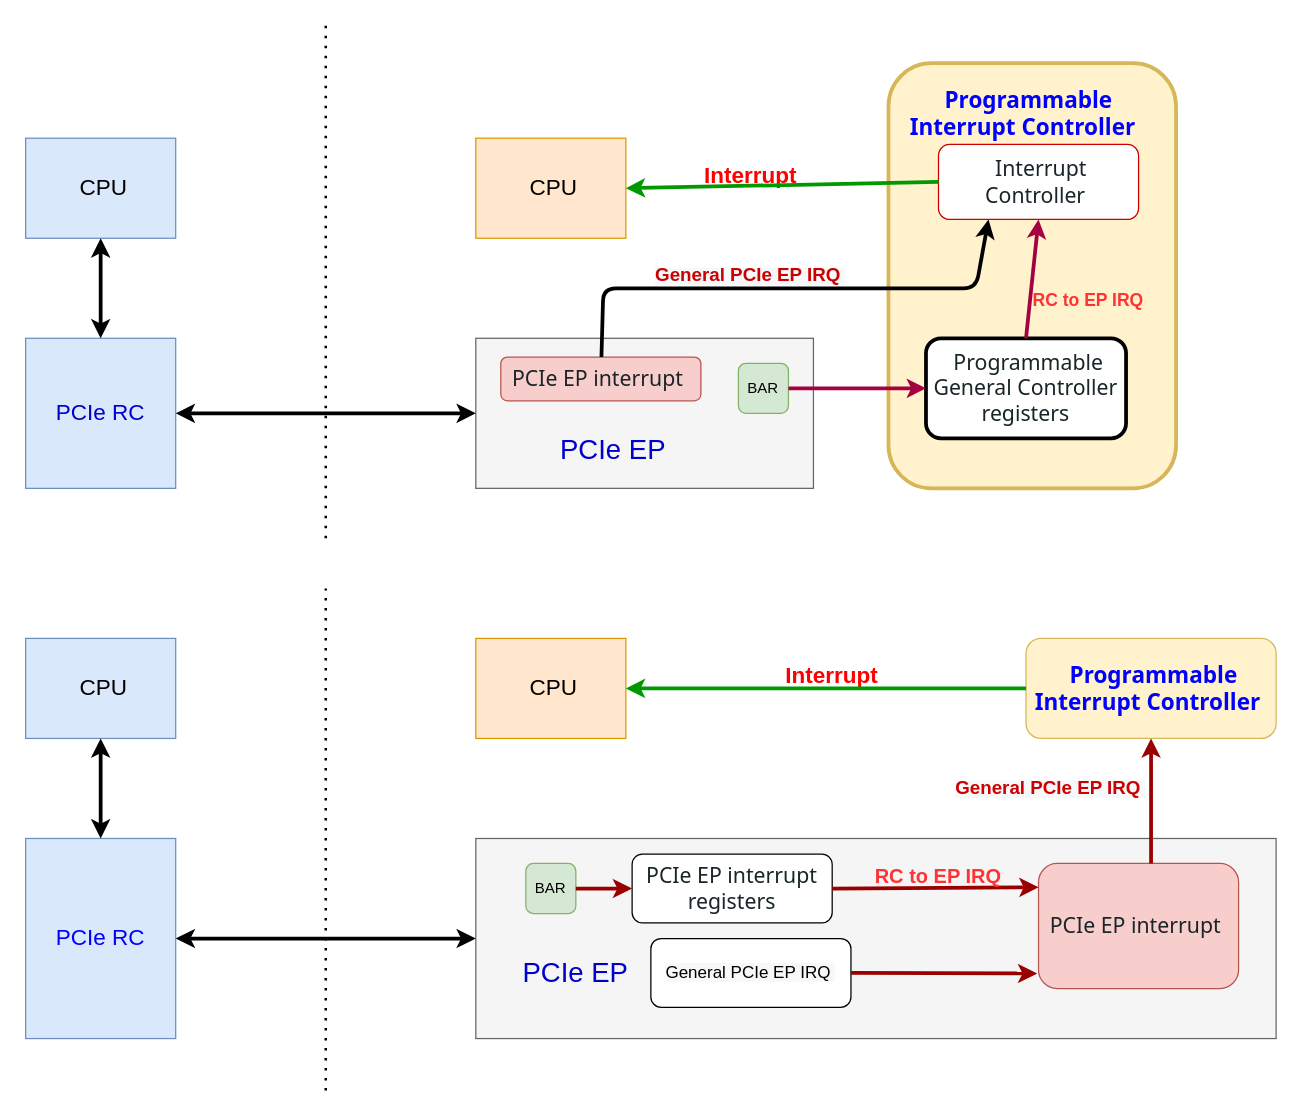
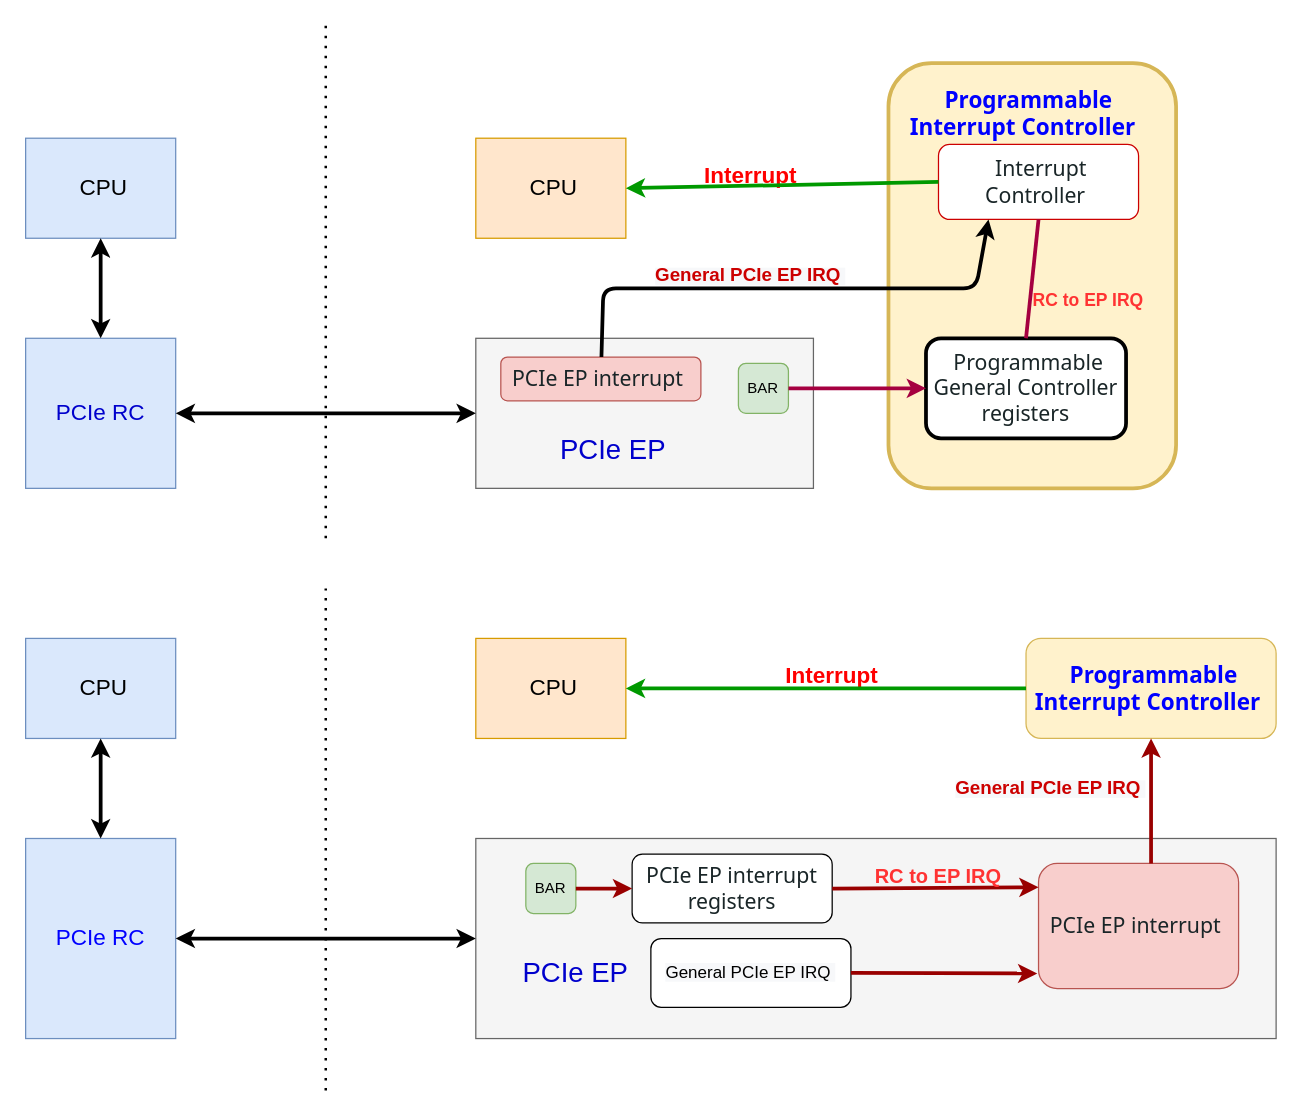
  <mxCell id="0" />
  <mxCell id="1" parent="0" />
  <mxCell id="2" value="" style="group" vertex="1" connectable="0" parent="1"><mxGeometry x="20" y="470" width="1000" height="401.6" as="geometry" /></mxCell>
  <mxCell id="3" value="&lt;font style=&quot;font-size: 18px&quot;&gt;&amp;nbsp;CPU&lt;/font&gt;" style="rounded=0;whiteSpace=wrap;html=1;fillColor=#dae8fc;strokeColor=#6c8ebf;" vertex="1" parent="2"><mxGeometry y="40" width="120" height="80" as="geometry" /></mxCell>
  <mxCell id="4" value="&lt;font style=&quot;font-size: 18px&quot; color=&quot;#0000ff&quot;&gt;PCIe RC&lt;/font&gt;" style="rounded=0;whiteSpace=wrap;html=1;fillColor=#dae8fc;strokeColor=#6c8ebf;" vertex="1" parent="2"><mxGeometry y="200" width="120" height="160" as="geometry" /></mxCell>
  <mxCell id="5" value="&lt;font style=&quot;font-size: 18px&quot;&gt;&amp;nbsp;CPU&lt;/font&gt;" style="rounded=0;whiteSpace=wrap;html=1;fillColor=#ffe6cc;strokeColor=#d79b00;" vertex="1" parent="2"><mxGeometry x="360" y="40" width="120" height="80" as="geometry" /></mxCell>
  <mxCell id="6" value="" style="rounded=0;whiteSpace=wrap;html=1;fillColor=#f5f5f5;strokeColor=#666666;fontColor=#333333;" vertex="1" parent="2"><mxGeometry x="360" y="200" width="640" height="160" as="geometry" /></mxCell>
  <mxCell id="7" value="" style="endArrow=classic;startArrow=classic;html=1;entryX=0.5;entryY=1;entryDx=0;entryDy=0;exitX=0.5;exitY=0;exitDx=0;exitDy=0;strokeWidth=3;" edge="1" parent="2" source="4" target="3"><mxGeometry width="50" height="50" relative="1" as="geometry"><mxPoint x="30" y="190" as="sourcePoint" /><mxPoint x="80" y="140" as="targetPoint" /></mxGeometry></mxCell>
  <mxCell id="8" value="" style="endArrow=none;dashed=1;html=1;dashPattern=1 3;strokeWidth=2;" edge="1" parent="2"><mxGeometry width="50" height="50" relative="1" as="geometry"><mxPoint x="240" y="401.6" as="sourcePoint" /><mxPoint x="240" as="targetPoint" /></mxGeometry></mxCell>
  <mxCell id="9" value="" style="endArrow=classic;startArrow=classic;html=1;exitX=1;exitY=0.5;exitDx=0;exitDy=0;entryX=0;entryY=0.5;entryDx=0;entryDy=0;strokeWidth=3;" edge="1" parent="2" source="4" target="6"><mxGeometry width="50" height="50" relative="1" as="geometry"><mxPoint x="170" y="280" as="sourcePoint" /><mxPoint x="220" y="230" as="targetPoint" /></mxGeometry></mxCell>
  <mxCell id="10" value="BAR" style="rounded=1;whiteSpace=wrap;html=1;fillColor=#d5e8d4;strokeColor=#82b366;" vertex="1" parent="2"><mxGeometry x="400" y="220" width="40" height="40" as="geometry" /></mxCell>
  <mxCell id="11" value="&lt;span style=&quot;font-family: &amp;#34;segoe ui&amp;#34; , &amp;#34;segoe wp&amp;#34; , &amp;#34;arial&amp;#34; , sans-serif&quot;&gt;&lt;font color=&quot;#0000ff&quot; size=&quot;1&quot;&gt;&lt;b style=&quot;font-size: 18px&quot;&gt;&amp;nbsp;Programmable Interrupt Controller&amp;nbsp;&lt;/b&gt;&lt;/font&gt;&lt;/span&gt;" style="rounded=1;whiteSpace=wrap;html=1;fillColor=#fff2cc;strokeColor=#d6b656;" vertex="1" parent="2"><mxGeometry x="800" y="40" width="200" height="80" as="geometry" /></mxCell>
  <mxCell id="12" value="&lt;font style=&quot;font-size: 18px&quot; color=&quot;#ff0000&quot;&gt;&lt;b&gt;Interrupt&lt;/b&gt;&lt;/font&gt;" style="text;html=1;strokeColor=none;fillColor=none;align=center;verticalAlign=middle;whiteSpace=wrap;rounded=0;" vertex="1" parent="2"><mxGeometry x="605" y="60" width="80" height="20" as="geometry" /></mxCell>
  <mxCell id="13" value="&lt;span style=&quot;color: rgb(25 , 37 , 39) ; font-family: &amp;#34;segoe ui&amp;#34; , &amp;#34;segoe wp&amp;#34; , &amp;#34;arial&amp;#34; , sans-serif ; font-size: 17px&quot;&gt;PCIe EP interrupt registers&lt;/span&gt;" style="rounded=1;whiteSpace=wrap;html=1;" vertex="1" parent="2"><mxGeometry x="485" y="212.5" width="160" height="55" as="geometry" /></mxCell>
  <mxCell id="14" value="" style="endArrow=classic;html=1;exitX=1;exitY=0.5;exitDx=0;exitDy=0;entryX=0;entryY=0.5;entryDx=0;entryDy=0;strokeWidth=3;strokeColor=#990000;" edge="1" parent="2" source="10" target="13"><mxGeometry width="50" height="50" relative="1" as="geometry"><mxPoint x="590" y="400" as="sourcePoint" /><mxPoint x="640" y="350" as="targetPoint" /></mxGeometry></mxCell>
  <mxCell id="15" value="" style="endArrow=classic;html=1;exitX=0;exitY=0.5;exitDx=0;exitDy=0;entryX=1;entryY=0.5;entryDx=0;entryDy=0;strokeWidth=3;strokeColor=#009900;" edge="1" parent="2" source="11" target="5"><mxGeometry width="50" height="50" relative="1" as="geometry"><mxPoint x="490" y="190" as="sourcePoint" /><mxPoint x="540" y="140" as="targetPoint" /></mxGeometry></mxCell>
  <mxCell id="16" value="&lt;span style=&quot;color: rgb(25 , 37 , 39) ; font-family: &amp;#34;segoe ui&amp;#34; , &amp;#34;segoe wp&amp;#34; , &amp;#34;arial&amp;#34; , sans-serif ; font-size: 17px&quot;&gt;PCIe EP interrupt&amp;nbsp;&lt;/span&gt;" style="rounded=1;whiteSpace=wrap;html=1;fillColor=#f8cecc;strokeColor=#b85450;" vertex="1" parent="2"><mxGeometry x="810" y="220" width="160" height="100" as="geometry" /></mxCell>
  <mxCell id="17" value="&lt;span style=&quot;font-size: 13.6px ; background-color: rgb(247 , 248 , 250)&quot;&gt;General PCIe EP IRQ&amp;nbsp;&lt;/span&gt;" style="rounded=1;whiteSpace=wrap;html=1;" vertex="1" parent="2"><mxGeometry x="500" y="280" width="160" height="55" as="geometry" /></mxCell>
  <mxCell id="18" value="" style="endArrow=classic;html=1;strokeWidth=3;exitX=1;exitY=0.5;exitDx=0;exitDy=0;strokeColor=#990000;entryX=0;entryY=0.19;entryDx=0;entryDy=0;entryPerimeter=0;" edge="1" parent="2" source="13" target="16"><mxGeometry width="50" height="50" relative="1" as="geometry"><mxPoint x="720" y="190" as="sourcePoint" /><mxPoint x="800" y="239" as="targetPoint" /></mxGeometry></mxCell>
  <mxCell id="19" value="&lt;font color=&quot;#ff3333&quot; size=&quot;1&quot;&gt;&lt;b style=&quot;font-size: 16px&quot;&gt;RC to EP IRQ&lt;/b&gt;&lt;/font&gt;" style="text;html=1;strokeColor=none;fillColor=none;align=center;verticalAlign=middle;whiteSpace=wrap;rounded=0;" vertex="1" parent="2"><mxGeometry x="670" y="220" width="120" height="20" as="geometry" /></mxCell>
  <mxCell id="20" value="" style="endArrow=classic;html=1;strokeColor=#990000;strokeWidth=3;exitX=1;exitY=0.5;exitDx=0;exitDy=0;" edge="1" parent="2" source="17"><mxGeometry width="50" height="50" relative="1" as="geometry"><mxPoint x="620" y="450" as="sourcePoint" /><mxPoint x="809" y="308" as="targetPoint" /></mxGeometry></mxCell>
  <mxCell id="21" value="" style="endArrow=classic;html=1;strokeColor=#990000;strokeWidth=3;entryX=0.5;entryY=1;entryDx=0;entryDy=0;" edge="1" parent="2" target="11"><mxGeometry width="50" height="50" relative="1" as="geometry"><mxPoint x="900" y="220" as="sourcePoint" /><mxPoint x="790" y="140" as="targetPoint" /></mxGeometry></mxCell>
  <mxCell id="22" value="&lt;font style=&quot;font-size: 22px&quot; color=&quot;#0000cc&quot;&gt;PCIe EP&lt;/font&gt;" style="text;html=1;strokeColor=none;fillColor=none;align=center;verticalAlign=middle;whiteSpace=wrap;rounded=0;" vertex="1" parent="2"><mxGeometry x="390" y="297.5" width="100" height="20" as="geometry" /></mxCell>
  <mxCell id="23" value="&lt;span style=&quot;line-height: 25.988px ; background-color: rgb(247 , 248 , 250)&quot;&gt;&lt;font color=&quot;#cc0000&quot; style=&quot;font-size: 15px&quot;&gt;&lt;b&gt;General PCIe EP IRQ&amp;nbsp;&lt;/b&gt;&lt;/font&gt;&lt;/span&gt;" style="text;html=1;strokeColor=none;fillColor=none;align=center;verticalAlign=middle;whiteSpace=wrap;rounded=0;" vertex="1" parent="2"><mxGeometry x="740" y="150" width="160" height="20" as="geometry" /></mxCell>
  <mxCell id="24" value="" style="group" vertex="1" connectable="0" parent="1"><mxGeometry x="20" y="20" width="920" height="410" as="geometry" /></mxCell>
  <mxCell id="25" value="" style="rounded=1;whiteSpace=wrap;html=1;strokeColor=#d6b656;strokeWidth=3;fillColor=#fff2cc;" vertex="1" parent="24"><mxGeometry x="690" y="30" width="230" height="340" as="geometry" /></mxCell>
  <mxCell id="26" value="&lt;font style=&quot;font-size: 18px&quot;&gt;&amp;nbsp;CPU&lt;/font&gt;" style="rounded=0;whiteSpace=wrap;html=1;fillColor=#dae8fc;strokeColor=#6c8ebf;" vertex="1" parent="24"><mxGeometry y="90" width="120" height="80" as="geometry" /></mxCell>
  <mxCell id="27" value="&lt;font style=&quot;font-size: 18px&quot; color=&quot;#0000cc&quot;&gt;PCIe RC&lt;/font&gt;" style="rounded=0;whiteSpace=wrap;html=1;fillColor=#dae8fc;strokeColor=#6c8ebf;" vertex="1" parent="24"><mxGeometry y="250" width="120" height="120" as="geometry" /></mxCell>
  <mxCell id="28" value="&lt;font style=&quot;font-size: 18px&quot;&gt;&amp;nbsp;CPU&lt;/font&gt;" style="rounded=0;whiteSpace=wrap;html=1;fillColor=#ffe6cc;strokeColor=#d79b00;" vertex="1" parent="24"><mxGeometry x="360" y="90" width="120" height="80" as="geometry" /></mxCell>
  <mxCell id="29" value="" style="rounded=0;whiteSpace=wrap;html=1;fillColor=#f5f5f5;strokeColor=#666666;fontColor=#333333;" vertex="1" parent="24"><mxGeometry x="360" y="250" width="270" height="120" as="geometry" /></mxCell>
  <mxCell id="30" value="" style="endArrow=classic;startArrow=classic;html=1;entryX=0.5;entryY=1;entryDx=0;entryDy=0;exitX=0.5;exitY=0;exitDx=0;exitDy=0;strokeWidth=3;" edge="1" parent="24" source="27" target="26"><mxGeometry width="50" height="50" relative="1" as="geometry"><mxPoint x="30" y="240" as="sourcePoint" /><mxPoint x="80" y="190" as="targetPoint" /></mxGeometry></mxCell>
  <mxCell id="31" value="" style="endArrow=none;dashed=1;html=1;dashPattern=1 3;strokeWidth=2;" edge="1" parent="24"><mxGeometry width="50" height="50" relative="1" as="geometry"><mxPoint x="240" y="410" as="sourcePoint" /><mxPoint x="240" as="targetPoint" /></mxGeometry></mxCell>
  <mxCell id="32" value="" style="endArrow=classic;startArrow=classic;html=1;exitX=1;exitY=0.5;exitDx=0;exitDy=0;entryX=0;entryY=0.5;entryDx=0;entryDy=0;strokeWidth=3;" edge="1" parent="24" source="27" target="29"><mxGeometry width="50" height="50" relative="1" as="geometry"><mxPoint x="170" y="330" as="sourcePoint" /><mxPoint x="220" y="280" as="targetPoint" /></mxGeometry></mxCell>
  <mxCell id="33" value="BAR" style="rounded=1;whiteSpace=wrap;html=1;fillColor=#d5e8d4;strokeColor=#82b366;" vertex="1" parent="24"><mxGeometry x="570" y="270" width="40" height="40" as="geometry" /></mxCell>
  <mxCell id="34" value="&lt;span style=&quot;color: rgb(25 , 37 , 39) ; font-family: &amp;#34;segoe ui&amp;#34; , &amp;#34;segoe wp&amp;#34; , &amp;#34;arial&amp;#34; , sans-serif ; font-size: 17px&quot;&gt;&amp;nbsp;Interrupt Controller&amp;nbsp;&lt;/span&gt;" style="rounded=1;whiteSpace=wrap;html=1;strokeColor=#CC0000;" vertex="1" parent="24"><mxGeometry x="730" y="95" width="160" height="60" as="geometry" /></mxCell>
  <mxCell id="35" value="&lt;font style=&quot;font-size: 18px&quot; color=&quot;#ff0000&quot;&gt;&lt;b&gt;Interrupt&lt;/b&gt;&lt;/font&gt;" style="text;html=1;strokeColor=none;fillColor=none;align=center;verticalAlign=middle;whiteSpace=wrap;rounded=0;" vertex="1" parent="24"><mxGeometry x="540" y="110" width="80" height="20" as="geometry" /></mxCell>
  <mxCell id="36" value="&lt;span style=&quot;color: rgb(25 , 37 , 39) ; font-family: &amp;#34;segoe ui&amp;#34; , &amp;#34;segoe wp&amp;#34; , &amp;#34;arial&amp;#34; , sans-serif ; font-size: 17px&quot;&gt;&amp;nbsp;Programmable General Controller registers&lt;/span&gt;" style="rounded=1;whiteSpace=wrap;html=1;strokeWidth=3;" vertex="1" parent="24"><mxGeometry x="720" y="250" width="160" height="80" as="geometry" /></mxCell>
  <mxCell id="37" value="" style="endArrow=classic;html=1;exitX=1;exitY=0.5;exitDx=0;exitDy=0;entryX=0;entryY=0.5;entryDx=0;entryDy=0;fillColor=#d80073;strokeColor=#A50040;strokeWidth=3;" edge="1" parent="24" source="33" target="36"><mxGeometry width="50" height="50" relative="1" as="geometry"><mxPoint x="650" y="290" as="sourcePoint" /><mxPoint x="680" y="400" as="targetPoint" /></mxGeometry></mxCell>
- <mxCell id="38" value="" style="endArrow=classic;html=1;entryX=0.5;entryY=1;entryDx=0;entryDy=0;exitX=0.5;exitY=0;exitDx=0;exitDy=0;fillColor=#d80073;strokeColor=#A50040;jumpSize=10;strokeWidth=3;" edge="1" parent="24" source="36" target="34"><mxGeometry width="50" height="50" relative="1" as="geometry"><mxPoint x="610" y="490" as="sourcePoint" /><mxPoint x="660" y="440" as="targetPoint" /></mxGeometry></mxCell>
+ <mxCell id="38" value="" style="endArrow=none;html=1;entryX=0.5;entryY=1;entryDx=0;entryDy=0;exitX=0.5;exitY=0;exitDx=0;exitDy=0;fillColor=#d80073;strokeColor=#A50040;jumpSize=10;strokeWidth=3;" edge="1" parent="24" source="36" target="34"><mxGeometry width="50" height="50" relative="1" as="geometry"><mxPoint x="610" y="490" as="sourcePoint" /><mxPoint x="660" y="440" as="targetPoint" /></mxGeometry></mxCell>
  <mxCell id="39" value="" style="endArrow=classic;html=1;exitX=0;exitY=0.5;exitDx=0;exitDy=0;entryX=1;entryY=0.5;entryDx=0;entryDy=0;strokeWidth=3;strokeColor=#009900;" edge="1" parent="24" source="34" target="28"><mxGeometry width="50" height="50" relative="1" as="geometry"><mxPoint x="490" y="240" as="sourcePoint" /><mxPoint x="540" y="190" as="targetPoint" /></mxGeometry></mxCell>
  <mxCell id="40" value="&lt;font color=&quot;#ff3333&quot; size=&quot;1&quot;&gt;&lt;b style=&quot;font-size: 14px&quot;&gt;RC to EP IRQ&lt;/b&gt;&lt;/font&gt;" style="text;html=1;strokeColor=none;fillColor=none;align=center;verticalAlign=middle;whiteSpace=wrap;rounded=0;" vertex="1" parent="24"><mxGeometry x="800" y="210" width="100" height="20" as="geometry" /></mxCell>
  <mxCell id="41" value="&lt;span style=&quot;color: rgb(25 , 37 , 39) ; font-family: &amp;#34;segoe ui&amp;#34; , &amp;#34;segoe wp&amp;#34; , &amp;#34;arial&amp;#34; , sans-serif ; font-size: 17px&quot;&gt;PCIe EP interrupt&amp;nbsp;&lt;/span&gt;" style="rounded=1;whiteSpace=wrap;html=1;fillColor=#f8cecc;strokeColor=#b85450;" vertex="1" parent="24"><mxGeometry x="380" y="265" width="160" height="35" as="geometry" /></mxCell>
  <mxCell id="42" value="&lt;font style=&quot;font-size: 22px&quot; color=&quot;#0000cc&quot;&gt;PCIe EP&lt;/font&gt;" style="text;html=1;strokeColor=none;fillColor=none;align=center;verticalAlign=middle;whiteSpace=wrap;rounded=0;" vertex="1" parent="24"><mxGeometry x="420" y="330" width="100" height="20" as="geometry" /></mxCell>
  <mxCell id="43" value="" style="endArrow=classic;html=1;strokeWidth=3;entryX=0.25;entryY=1;entryDx=0;entryDy=0;" edge="1" parent="24" source="41" target="34"><mxGeometry width="50" height="50" relative="1" as="geometry"><mxPoint x="420" y="240" as="sourcePoint" /><mxPoint x="470" y="190" as="targetPoint" /><Array as="points"><mxPoint x="462" y="210" /><mxPoint x="760" y="210" /></Array></mxGeometry></mxCell>
  <mxCell id="44" value="&lt;span style=&quot;line-height: 25.988px ; background-color: rgb(247 , 248 , 250)&quot;&gt;&lt;font color=&quot;#cc0000&quot; style=&quot;font-size: 15px&quot;&gt;&lt;b&gt;General PCIe EP IRQ&amp;nbsp;&lt;/b&gt;&lt;/font&gt;&lt;/span&gt;" style="text;html=1;strokeColor=none;fillColor=none;align=center;verticalAlign=middle;whiteSpace=wrap;rounded=0;" vertex="1" parent="24"><mxGeometry x="500" y="190" width="160" height="20" as="geometry" /></mxCell>
  <mxCell id="45" value="&lt;span style=&quot;font-family: &amp;#34;segoe ui&amp;#34; , &amp;#34;segoe wp&amp;#34; , &amp;#34;arial&amp;#34; , sans-serif&quot;&gt;&lt;font style=&quot;font-size: 18px&quot; color=&quot;#0000ff&quot;&gt;&lt;b&gt;&amp;nbsp;Programmable Interrupt Controller&amp;nbsp;&lt;/b&gt;&lt;/font&gt;&lt;/span&gt;" style="text;html=1;strokeColor=none;fillColor=none;align=center;verticalAlign=middle;whiteSpace=wrap;rounded=0;" vertex="1" parent="24"><mxGeometry x="685" y="60" width="230" height="20" as="geometry" /></mxCell>
